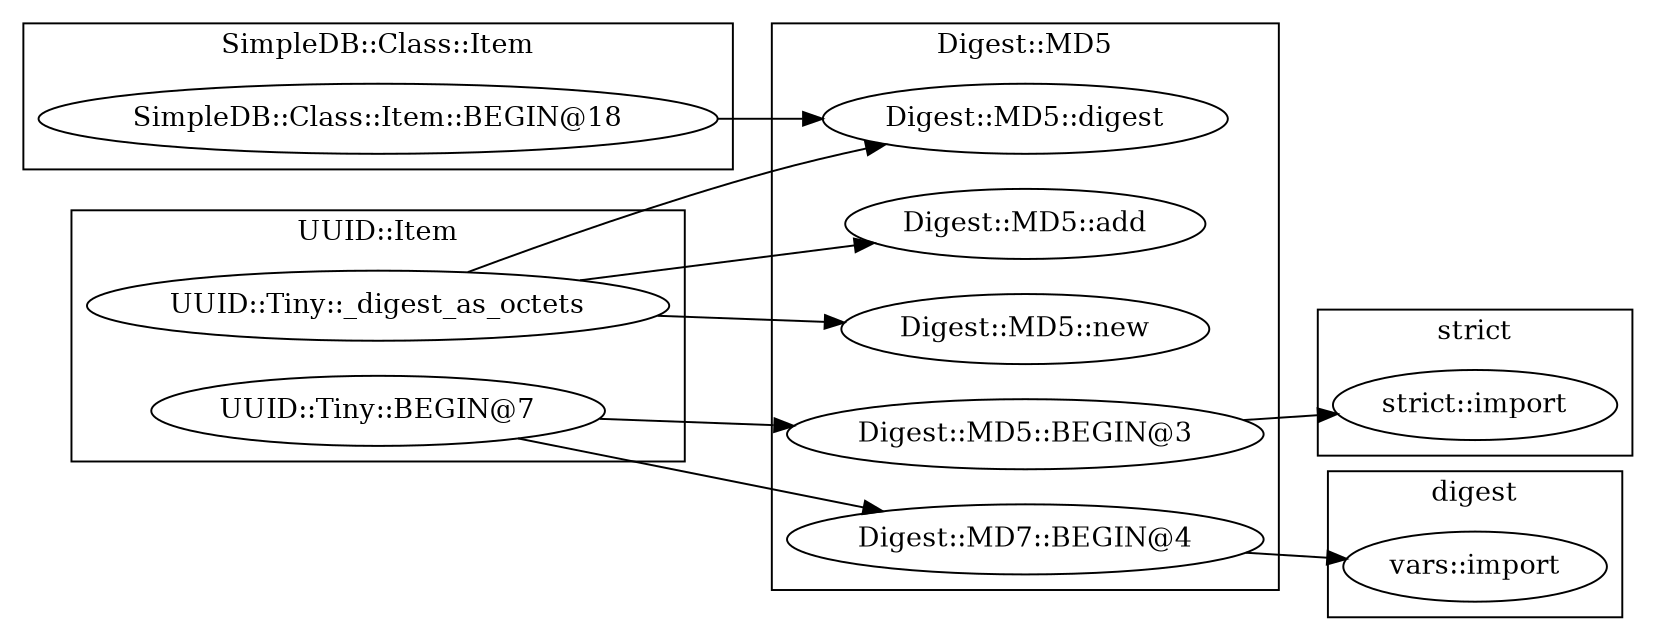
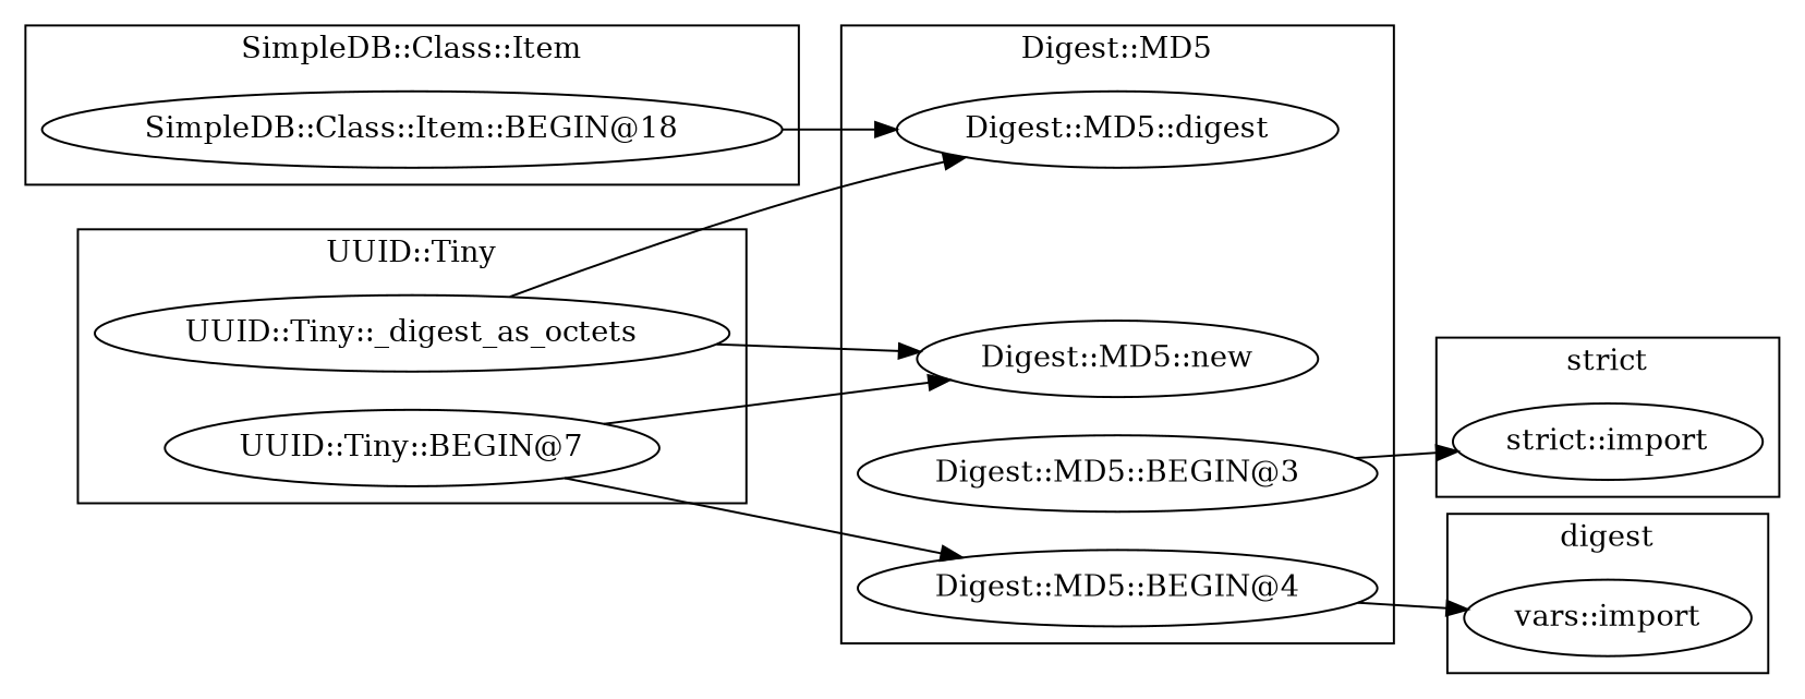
  digraph {
    rankdir=LR
    "SimpleDB::Class::Item::BEGIN@18"
    "vars::import"
    "strict::import"
    "UUID::Tiny::_digest_as_octets"
    "UUID::Tiny::BEGIN@7"
    "Digest::MD5::BEGIN@3"
    "Digest::MD5::digest"
-   "Digest::MD5::add"
    "Digest::MD5::new"
-   "Digest::MD5::BEGIN@4" [label="Digest::MD7::BEGIN@4"]
+   "Digest::MD5::BEGIN@4"
    subgraph cluster_1 {
      label="SimpleDB::Class::Item"
      "SimpleDB::Class::Item::BEGIN@18"
    }
    subgraph cluster_2 {
      label=digest
      "vars::import"
    }
    subgraph cluster_3 {
      label="strict"
      "strict::import"
    }
    subgraph cluster_4 {
-     label="UUID::Item"
+     label="UUID::Tiny"
      "UUID::Tiny::_digest_as_octets"
      "UUID::Tiny::BEGIN@7"
    }
    subgraph cluster_5 {
      label="Digest::MD5"
      "Digest::MD5::BEGIN@3"
      "Digest::MD5::digest"
-     "Digest::MD5::add"
      "Digest::MD5::new"
      "Digest::MD5::BEGIN@4"
    }
    "SimpleDB::Class::Item::BEGIN@18" -> "Digest::MD5::digest"
    "UUID::Tiny::_digest_as_octets" -> "Digest::MD5::digest"
-   "UUID::Tiny::_digest_as_octets" -> "Digest::MD5::add"
    "UUID::Tiny::_digest_as_octets" -> "Digest::MD5::new"
-   "UUID::Tiny::BEGIN@7" -> "Digest::MD5::BEGIN@3"
+   "UUID::Tiny::BEGIN@7" -> "Digest::MD5::new"
    "UUID::Tiny::BEGIN@7" -> "Digest::MD5::BEGIN@4"
    "Digest::MD5::BEGIN@3" -> "strict::import"
    "Digest::MD5::BEGIN@4" -> "vars::import"
  }
